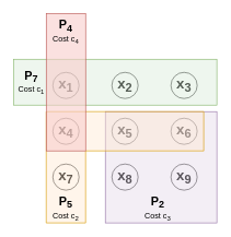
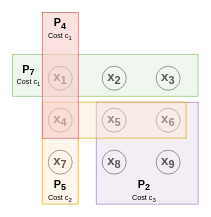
  <mxCell id="0" />
  <mxCell id="1" parent="0" />
  <mxCell id="2" value="&lt;font style=&quot;font-size: 22px&quot;&gt;&lt;b&gt;x&lt;sub&gt;1&lt;/sub&gt;&lt;/b&gt;&lt;/font&gt;" style="ellipse;whiteSpace=wrap;html=1;aspect=fixed;" vertex="1" parent="1"><mxGeometry x="80" y="110" width="40" height="40" as="geometry" /></mxCell>
  <mxCell id="3" value="&lt;font style=&quot;font-size: 22px&quot;&gt;&lt;b&gt;x&lt;sub&gt;2&lt;/sub&gt;&lt;/b&gt;&lt;/font&gt;" style="ellipse;whiteSpace=wrap;html=1;aspect=fixed;" vertex="1" parent="1"><mxGeometry x="170" y="110" width="40" height="40" as="geometry" /></mxCell>
  <mxCell id="4" value="&lt;font style=&quot;font-size: 22px&quot;&gt;&lt;b&gt;x&lt;sub&gt;3&lt;/sub&gt;&lt;/b&gt;&lt;/font&gt;" style="ellipse;whiteSpace=wrap;html=1;aspect=fixed;" vertex="1" parent="1"><mxGeometry x="260" y="110" width="40" height="40" as="geometry" /></mxCell>
  <mxCell id="5" value="&lt;font style=&quot;font-size: 22px&quot;&gt;&lt;b&gt;x&lt;sub&gt;4&lt;/sub&gt;&lt;/b&gt;&lt;/font&gt;" style="ellipse;whiteSpace=wrap;html=1;aspect=fixed;" vertex="1" parent="1"><mxGeometry x="80" y="180" width="40" height="40" as="geometry" /></mxCell>
  <mxCell id="6" value="&lt;font style=&quot;font-size: 22px&quot;&gt;&lt;b&gt;x&lt;sub&gt;6&lt;/sub&gt;&lt;/b&gt;&lt;/font&gt;" style="ellipse;whiteSpace=wrap;html=1;aspect=fixed;" vertex="1" parent="1"><mxGeometry x="260" y="180" width="40" height="40" as="geometry" /></mxCell>
  <mxCell id="7" value="&lt;font style=&quot;font-size: 22px&quot;&gt;&lt;b&gt;x&lt;sub&gt;5&lt;/sub&gt;&lt;/b&gt;&lt;/font&gt;" style="ellipse;whiteSpace=wrap;html=1;aspect=fixed;" vertex="1" parent="1"><mxGeometry x="170" y="180" width="40" height="40" as="geometry" /></mxCell>
  <mxCell id="8" value="&lt;font style=&quot;font-size: 22px&quot;&gt;&lt;b&gt;x&lt;sub&gt;9&lt;/sub&gt;&lt;/b&gt;&lt;/font&gt;" style="ellipse;whiteSpace=wrap;html=1;aspect=fixed;" vertex="1" parent="1"><mxGeometry x="260" y="250" width="40" height="40" as="geometry" /></mxCell>
  <mxCell id="9" value="&lt;font style=&quot;font-size: 22px&quot;&gt;&lt;b&gt;x&lt;sub&gt;8&lt;/sub&gt;&lt;/b&gt;&lt;/font&gt;" style="ellipse;whiteSpace=wrap;html=1;aspect=fixed;" vertex="1" parent="1"><mxGeometry x="170" y="250" width="40" height="40" as="geometry" /></mxCell>
  <mxCell id="10" value="&lt;font style=&quot;font-size: 22px&quot;&gt;&lt;b&gt;x&lt;sub&gt;7&lt;/sub&gt;&lt;/b&gt;&lt;/font&gt;" style="ellipse;whiteSpace=wrap;html=1;aspect=fixed;" vertex="1" parent="1"><mxGeometry x="80" y="250" width="40" height="40" as="geometry" /></mxCell>
  <mxCell id="11" value="" style="rounded=0;whiteSpace=wrap;html=1;fillOpacity=40;fillColor=#e1d5e7;strokeColor=#9673a6;" vertex="1" parent="1"><mxGeometry x="160" y="170" width="170" height="170" as="geometry" /></mxCell>
  <mxCell id="12" value="" style="shape=corner;whiteSpace=wrap;html=1;fillColor=#ffe6cc;fillOpacity=40;dx=60;dy=60;strokeColor=#d79b00;" vertex="1" parent="1"><mxGeometry x="70" y="170" width="240" height="170" as="geometry" /></mxCell>
  <mxCell id="13" value="" style="rounded=0;whiteSpace=wrap;html=1;fillColor=#d5e8d4;fillOpacity=40;strokeColor=#82b366;" vertex="1" parent="1"><mxGeometry x="20" y="90" width="310" height="70" as="geometry" /></mxCell>
  <mxCell id="14" value="" style="rounded=0;whiteSpace=wrap;html=1;fillColor=#f8cecc;direction=south;fillOpacity=60;strokeColor=#b85450;" vertex="1" parent="1"><mxGeometry x="70" y="20" width="60" height="210" as="geometry" /></mxCell>
  <mxCell id="15" value="&lt;font style=&quot;font-size: 18px&quot;&gt;&lt;b&gt;P&lt;sub&gt;7&lt;/sub&gt;&lt;/b&gt;&lt;/font&gt;&lt;br&gt;Cost c&lt;sub&gt;1&lt;/sub&gt;" style="text;html=1;strokeColor=none;fillColor=none;align=center;verticalAlign=middle;whiteSpace=wrap;rounded=0;" vertex="1" parent="1"><mxGeometry x="25" y="115" width="45" height="20" as="geometry" /></mxCell>
  <mxCell id="16" value="&lt;font style=&quot;color: rgb(0 , 0 , 0) ; font-family: &amp;#34;helvetica&amp;#34; ; font-style: normal ; font-weight: 400 ; letter-spacing: normal ; text-indent: 0px ; text-transform: none ; word-spacing: 0px ; font-size: 18px&quot;&gt;&lt;b&gt;P&lt;sub&gt;5&lt;/sub&gt;&lt;/b&gt;&lt;/font&gt;&lt;br style=&quot;color: rgb(0 , 0 , 0) ; font-family: &amp;#34;helvetica&amp;#34; ; font-size: 12px ; font-style: normal ; font-weight: 400 ; letter-spacing: normal ; text-indent: 0px ; text-transform: none ; word-spacing: 0px&quot;&gt;&lt;span style=&quot;color: rgb(0 , 0 , 0) ; font-family: &amp;#34;helvetica&amp;#34; ; font-size: 12px ; font-style: normal ; font-weight: 400 ; letter-spacing: normal ; text-indent: 0px ; text-transform: none ; word-spacing: 0px ; display: inline ; float: none&quot;&gt;Cost c&lt;/span&gt;&lt;sub style=&quot;color: rgb(0 , 0 , 0) ; font-family: &amp;#34;helvetica&amp;#34; ; font-style: normal ; font-weight: 400 ; letter-spacing: normal ; text-indent: 0px ; text-transform: none ; word-spacing: 0px&quot;&gt;2&lt;/sub&gt;" style="text;whiteSpace=wrap;html=1;align=center;" vertex="1" parent="1"><mxGeometry x="70" y="290" width="60" height="50" as="geometry" /></mxCell>
  <mxCell id="17" value="&lt;font style=&quot;color: rgb(0 , 0 , 0) ; font-family: &amp;#34;helvetica&amp;#34; ; font-style: normal ; font-weight: 400 ; letter-spacing: normal ; text-indent: 0px ; text-transform: none ; word-spacing: 0px ; font-size: 18px&quot;&gt;&lt;b&gt;P&lt;sub&gt;2&lt;/sub&gt;&lt;/b&gt;&lt;/font&gt;&lt;br style=&quot;color: rgb(0 , 0 , 0) ; font-family: &amp;#34;helvetica&amp;#34; ; font-size: 12px ; font-style: normal ; font-weight: 400 ; letter-spacing: normal ; text-indent: 0px ; text-transform: none ; word-spacing: 0px&quot;&gt;&lt;span style=&quot;color: rgb(0 , 0 , 0) ; font-family: &amp;#34;helvetica&amp;#34; ; font-size: 12px ; font-style: normal ; font-weight: 400 ; letter-spacing: normal ; text-indent: 0px ; text-transform: none ; word-spacing: 0px ; display: inline ; float: none&quot;&gt;Cost c&lt;/span&gt;&lt;sub style=&quot;color: rgb(0 , 0 , 0) ; font-family: &amp;#34;helvetica&amp;#34; ; font-style: normal ; font-weight: 400 ; letter-spacing: normal ; text-indent: 0px ; text-transform: none ; word-spacing: 0px&quot;&gt;3&lt;/sub&gt;" style="text;whiteSpace=wrap;html=1;align=center;" vertex="1" parent="1"><mxGeometry x="210" y="290" width="60" height="50" as="geometry" /></mxCell>
- <mxCell id="18" value="&lt;font style=&quot;color: rgb(0 , 0 , 0) ; font-family: &amp;#34;helvetica&amp;#34; ; font-style: normal ; font-weight: 400 ; letter-spacing: normal ; text-indent: 0px ; text-transform: none ; word-spacing: 0px ; font-size: 18px&quot;&gt;&lt;b&gt;P&lt;sub&gt;4&lt;/sub&gt;&lt;/b&gt;&lt;/font&gt;&lt;br style=&quot;color: rgb(0 , 0 , 0) ; font-family: &amp;#34;helvetica&amp;#34; ; font-size: 12px ; font-style: normal ; font-weight: 400 ; letter-spacing: normal ; text-indent: 0px ; text-transform: none ; word-spacing: 0px&quot;&gt;&lt;span style=&quot;color: rgb(0 , 0 , 0) ; font-family: &amp;#34;helvetica&amp;#34; ; font-size: 12px ; font-style: normal ; font-weight: 400 ; letter-spacing: normal ; text-indent: 0px ; text-transform: none ; word-spacing: 0px ; display: inline ; float: none&quot;&gt;Cost c&lt;/span&gt;&lt;sub style=&quot;color: rgb(0 , 0 , 0) ; font-family: &amp;#34;helvetica&amp;#34; ; font-style: normal ; font-weight: 400 ; letter-spacing: normal ; text-indent: 0px ; text-transform: none ; word-spacing: 0px&quot;&gt;4&lt;/sub&gt;" style="text;whiteSpace=wrap;html=1;align=center;" vertex="1" parent="1"><mxGeometry x="70" y="20" width="60" height="50" as="geometry" /></mxCell>
+ <mxCell id="18" value="&lt;font style=&quot;color: rgb(0 , 0 , 0) ; font-family: &amp;#34;helvetica&amp;#34; ; font-style: normal ; font-weight: 400 ; letter-spacing: normal ; text-indent: 0px ; text-transform: none ; word-spacing: 0px ; font-size: 18px&quot;&gt;&lt;b&gt;P&lt;sub&gt;4&lt;/sub&gt;&lt;/b&gt;&lt;/font&gt;&lt;br style=&quot;color: rgb(0 , 0 , 0) ; font-family: &amp;#34;helvetica&amp;#34; ; font-size: 12px ; font-style: normal ; font-weight: 400 ; letter-spacing: normal ; text-indent: 0px ; text-transform: none ; word-spacing: 0px&quot;&gt;&lt;span style=&quot;color: rgb(0 , 0 , 0) ; font-family: &amp;#34;helvetica&amp;#34; ; font-size: 12px ; font-style: normal ; font-weight: 400 ; letter-spacing: normal ; text-indent: 0px ; text-transform: none ; word-spacing: 0px ; display: inline ; float: none&quot;&gt;Cost c&lt;/span&gt;&lt;sub style=&quot;color: rgb(0 , 0 , 0) ; font-family: &amp;#34;helvetica&amp;#34; ; font-style: normal ; font-weight: 400 ; letter-spacing: normal ; text-indent: 0px ; text-transform: none ; word-spacing: 0px&quot;&gt;1&lt;/sub&gt;" style="text;whiteSpace=wrap;html=1;align=center;" vertex="1" parent="1"><mxGeometry x="70" y="20" width="60" height="50" as="geometry" /></mxCell>
